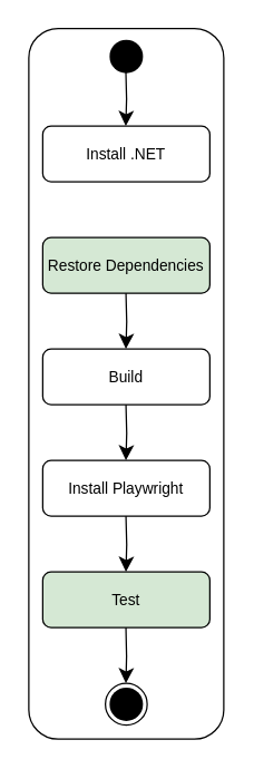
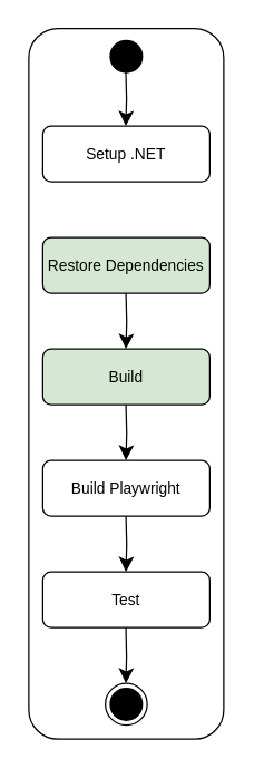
  <mxCell id="0" />
  <mxCell id="1" parent="0" />
  <mxCell id="2" value="" style="shape=waypoint;sketch=0;fillStyle=solid;size=6;pointerEvents=1;points=[];fillColor=none;resizable=0;rotatable=0;perimeter=centerPerimeter;snapToPoint=1;strokeWidth=10;" vertex="1" parent="1"><mxGeometry x="80" y="30" width="20" height="20" as="geometry" /></mxCell>
  <mxCell id="3" value="" style="group" vertex="1" connectable="0" parent="1"><mxGeometry x="75" y="490" width="30" height="30" as="geometry" /></mxCell>
  <mxCell id="4" value="" style="shape=waypoint;sketch=0;fillStyle=solid;size=6;pointerEvents=1;points=[];fillColor=none;resizable=0;rotatable=0;perimeter=centerPerimeter;snapToPoint=1;strokeWidth=10;" vertex="1" parent="3"><mxGeometry x="5" y="5" width="20" height="20" as="geometry" /></mxCell>
  <mxCell id="5" value="" style="ellipse;whiteSpace=wrap;html=1;aspect=fixed;fillColor=none;" vertex="1" parent="3"><mxGeometry width="30" height="30" as="geometry" /></mxCell>
- <mxCell id="6" value="&lt;span style=&quot;font-size: 11px;&quot;&gt;Install .NET&lt;/span&gt;" style="rounded=1;whiteSpace=wrap;html=1;fontSize=12;glass=0;strokeWidth=1;shadow=0;" vertex="1" parent="1"><mxGeometry x="30" y="90" width="120" height="40" as="geometry" /></mxCell>
+ <mxCell id="6" value="&lt;span style=&quot;font-size: 11px;&quot;&gt;Setup .NET&lt;/span&gt;" style="rounded=1;whiteSpace=wrap;html=1;fontSize=12;glass=0;strokeWidth=1;shadow=0;" vertex="1" parent="1"><mxGeometry x="30" y="90" width="120" height="40" as="geometry" /></mxCell>
  <mxCell id="7" value="" style="rounded=0;html=1;jettySize=auto;orthogonalLoop=1;fontSize=11;endArrow=classic;endFill=1;endSize=8;strokeWidth=1;shadow=0;labelBackgroundColor=none;edgeStyle=orthogonalEdgeStyle;spacingTop=0;spacingRight=16;exitX=0.5;exitY=1;exitDx=0;exitDy=0;" edge="1" parent="1"><mxGeometry x="0.049" y="60" relative="1" as="geometry"><mxPoint y="-2" as="offset" /><mxPoint x="89.66" y="50" as="sourcePoint" /><mxPoint x="89.66" y="90" as="targetPoint" /></mxGeometry></mxCell>
  <mxCell id="8" value="&lt;span style=&quot;font-size: 11px;&quot;&gt;Restore Dependencies&lt;/span&gt;" style="rounded=1;whiteSpace=wrap;html=1;fontSize=12;glass=0;strokeWidth=1;shadow=0;fillColor=#d5e8d4;" vertex="1" parent="1"><mxGeometry x="30" y="170" width="120" height="40" as="geometry" /></mxCell>
- <mxCell id="9" value="&lt;span style=&quot;font-size: 11px;&quot;&gt;Build&lt;/span&gt;" style="rounded=1;whiteSpace=wrap;html=1;fontSize=12;glass=0;strokeWidth=1;shadow=0;" vertex="1" parent="1"><mxGeometry x="30" y="250" width="120" height="40" as="geometry" /></mxCell>
- <mxCell id="10" value="&lt;span style=&quot;font-size: 11px;&quot;&gt;Install Playwright&lt;/span&gt;" style="rounded=1;whiteSpace=wrap;html=1;fontSize=12;glass=0;strokeWidth=1;shadow=0;" vertex="1" parent="1"><mxGeometry x="30" y="330" width="120" height="40" as="geometry" /></mxCell>
- <mxCell id="11" value="&lt;span style=&quot;font-size: 11px;&quot;&gt;Test&lt;/span&gt;" style="rounded=1;whiteSpace=wrap;html=1;fontSize=12;glass=0;strokeWidth=1;shadow=0;fillColor=#d5e8d4;" vertex="1" parent="1"><mxGeometry x="30" y="410" width="120" height="40" as="geometry" /></mxCell>
+ <mxCell id="9" value="&lt;span style=&quot;font-size: 11px;&quot;&gt;Build&lt;/span&gt;" style="rounded=1;whiteSpace=wrap;html=1;fontSize=12;glass=0;strokeWidth=1;shadow=0;fillColor=#d5e8d4;" vertex="1" parent="1"><mxGeometry x="30" y="250" width="120" height="40" as="geometry" /></mxCell>
+ <mxCell id="10" value="&lt;span style=&quot;font-size: 11px;&quot;&gt;Build Playwright&lt;/span&gt;" style="rounded=1;whiteSpace=wrap;html=1;fontSize=12;glass=0;strokeWidth=1;shadow=0;" vertex="1" parent="1"><mxGeometry x="30" y="330" width="120" height="40" as="geometry" /></mxCell>
+ <mxCell id="11" value="&lt;span style=&quot;font-size: 11px;&quot;&gt;Test&lt;/span&gt;" style="rounded=1;whiteSpace=wrap;html=1;fontSize=12;glass=0;strokeWidth=1;shadow=0;" vertex="1" parent="1"><mxGeometry x="30" y="410" width="120" height="40" as="geometry" /></mxCell>
  <mxCell id="12" value="" style="edgeStyle=orthogonalEdgeStyle;rounded=0;html=1;jettySize=auto;orthogonalLoop=1;fontSize=11;endArrow=classic;endFill=1;endSize=8;strokeWidth=1;shadow=0;labelBackgroundColor=none;exitX=0.5;exitY=1;exitDx=0;exitDy=0;spacingRight=-3;entryX=0.5;entryY=0;entryDx=0;entryDy=0;" edge="1" parent="1"><mxGeometry y="10" relative="1" as="geometry"><mxPoint as="offset" /><mxPoint x="89.75" y="210" as="sourcePoint" /><mxPoint x="89.75" y="250" as="targetPoint" /><Array as="points" /></mxGeometry></mxCell>
  <mxCell id="13" value="" style="edgeStyle=orthogonalEdgeStyle;rounded=0;html=1;jettySize=auto;orthogonalLoop=1;fontSize=11;endArrow=classic;endFill=1;endSize=8;strokeWidth=1;shadow=0;labelBackgroundColor=none;exitX=0.5;exitY=1;exitDx=0;exitDy=0;spacingRight=-3;entryX=0.5;entryY=0;entryDx=0;entryDy=0;" edge="1" parent="1"><mxGeometry y="10" relative="1" as="geometry"><mxPoint as="offset" /><mxPoint x="89.75" y="290" as="sourcePoint" /><mxPoint x="89.75" y="330" as="targetPoint" /><Array as="points" /></mxGeometry></mxCell>
  <mxCell id="14" value="" style="edgeStyle=orthogonalEdgeStyle;rounded=0;html=1;jettySize=auto;orthogonalLoop=1;fontSize=11;endArrow=classic;endFill=1;endSize=8;strokeWidth=1;shadow=0;labelBackgroundColor=none;exitX=0.5;exitY=1;exitDx=0;exitDy=0;spacingRight=-3;entryX=0.5;entryY=0;entryDx=0;entryDy=0;" edge="1" parent="1"><mxGeometry y="10" relative="1" as="geometry"><mxPoint as="offset" /><mxPoint x="89.75" y="370" as="sourcePoint" /><mxPoint x="89.75" y="410" as="targetPoint" /><Array as="points" /></mxGeometry></mxCell>
  <mxCell id="15" value="" style="edgeStyle=orthogonalEdgeStyle;rounded=0;html=1;jettySize=auto;orthogonalLoop=1;fontSize=11;endArrow=classic;endFill=1;endSize=8;strokeWidth=1;shadow=0;labelBackgroundColor=none;exitX=0.5;exitY=1;exitDx=0;exitDy=0;spacingRight=-3;entryX=0.5;entryY=0;entryDx=0;entryDy=0;" edge="1" parent="1"><mxGeometry y="10" relative="1" as="geometry"><mxPoint as="offset" /><mxPoint x="89.73" y="450" as="sourcePoint" /><mxPoint x="89.73" y="490" as="targetPoint" /><Array as="points" /></mxGeometry></mxCell>
  <mxCell id="16" value="" style="rounded=1;whiteSpace=wrap;html=1;fillColor=none;" vertex="1" parent="1"><mxGeometry x="20" y="20" width="140" height="510" as="geometry" /></mxCell>
